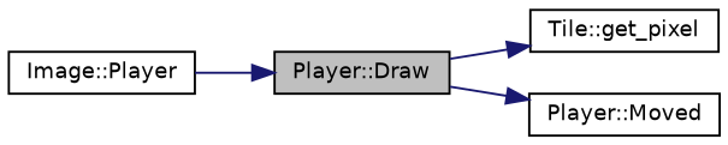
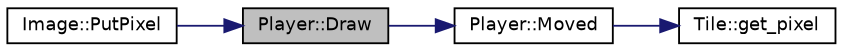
  digraph {
    rankdir=LR
    node [color=black fillcolor=white fontname=Helvetica fontsize=10 shape=record style=filled]
    edge [color=midnightblue fontname=Helvetica fontsize=10 labelfontname=Helvetica labelfontsize=10 style=solid]
    n1 [fillcolor=grey75 fontcolor=black height=0.2 label="Player::Draw" width=0.4]
    n2 [height=0.2 label="Tile::get_pixel" width=0.4]
    n3 [height=0.2 label="Player::Moved" width=0.4]
-   n4 [height=0.2 label="Image::Player" width=0.4]
-   n1 -> n2
+   n4 [height=0.2 label="Image::PutPixel" width=0.4]
+   n3 -> n2
    n1 -> n3
    n4 -> n1
  }
